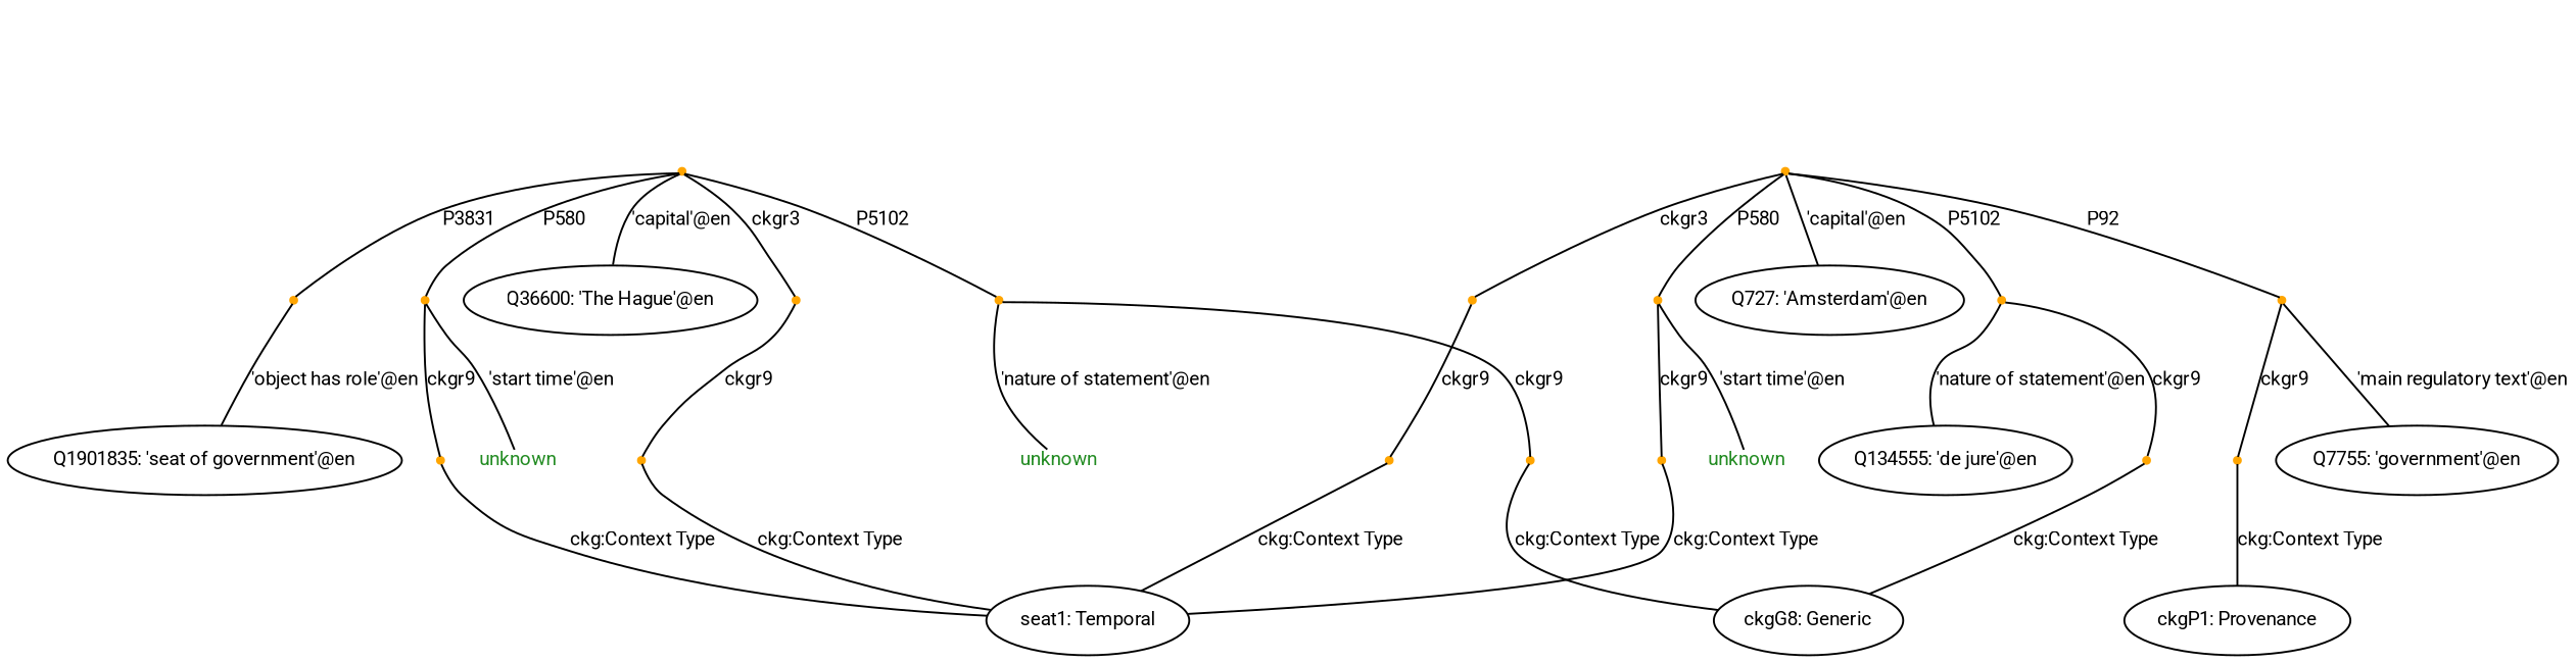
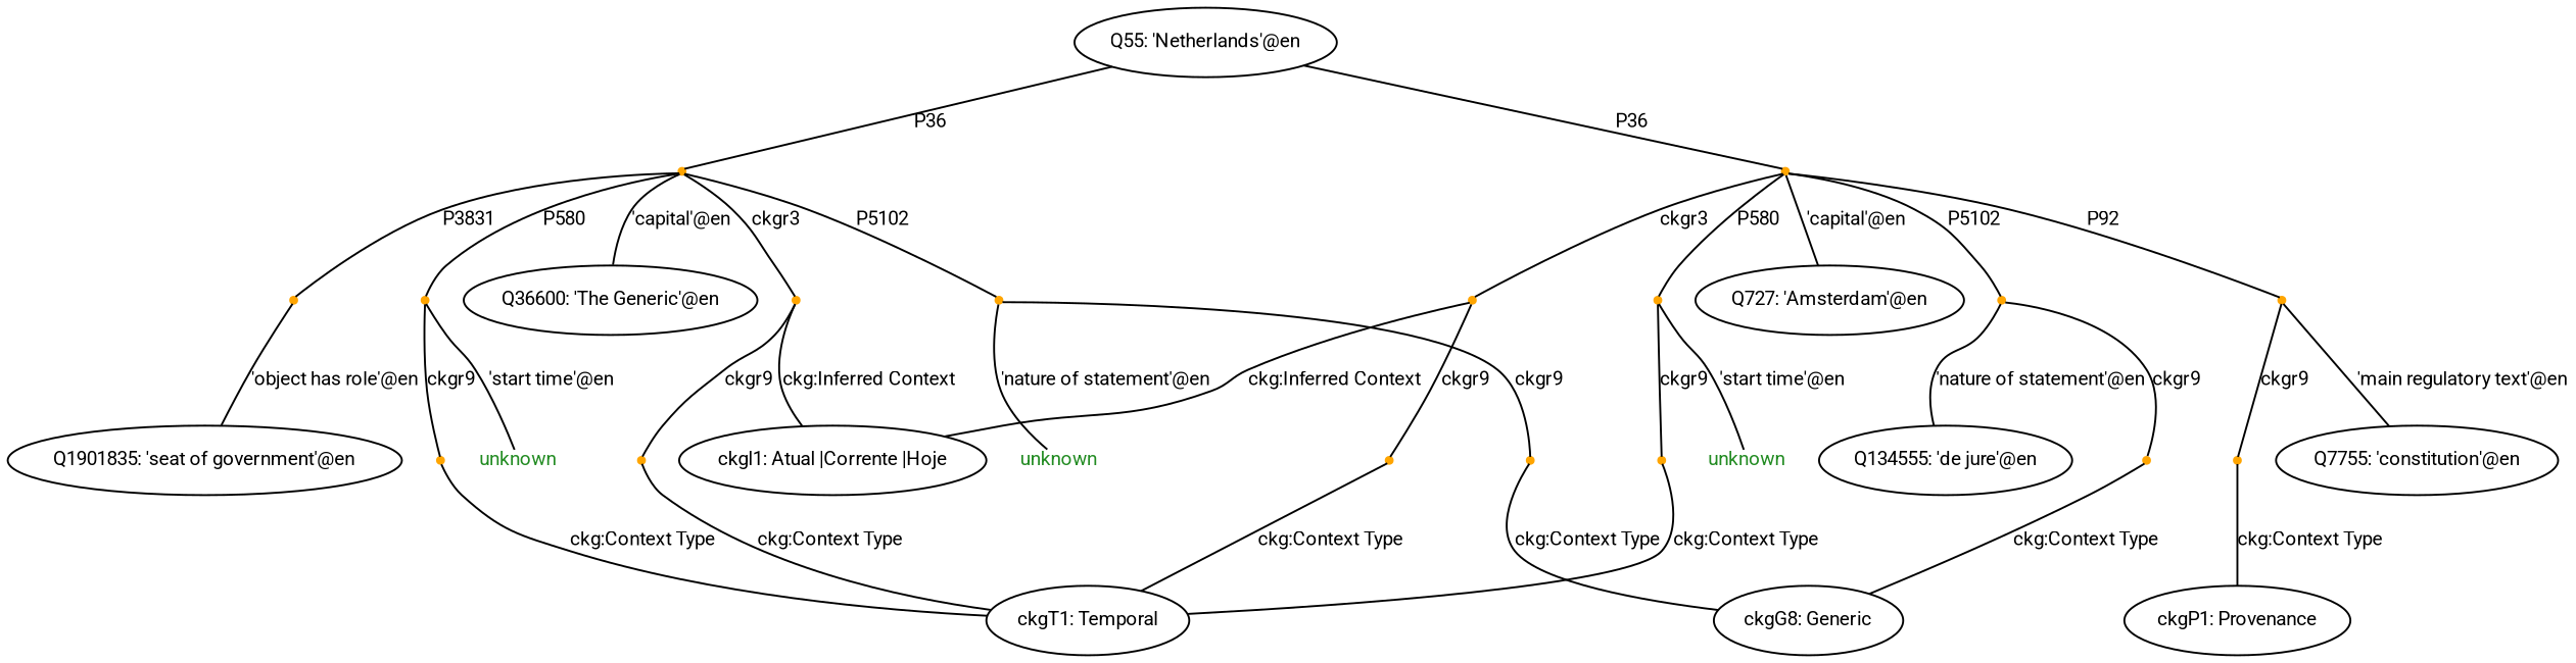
  strict graph {
    fontname=Roboto
    fontsize=20
    node [fontcolor=black fontname=Roboto fontsize=10 shape=point color=orange style=filled]
    edge [fontname=Roboto fontsize=10]
+   n1 [label="Q55: 'Netherlands'@en" shape=ellipse color="" style=""]
    "Q55-P36-Q36600-7c306f5e-0"
    "Q55-P36-Q727-ad66a50a-0"
-   n4 [label="Q36600: 'The Hague'@en" shape=ellipse color="" style=""]
+   n4 [label="Q36600: 'The Generic'@en" shape=ellipse color="" style=""]
    "Q55-P36-Q36600-7c306f5e-0-P3831-Q1901835-0"
    "Q55-P36-Q36600-7c306f5e-0-P5102" [fontcolor=forestgreen]
    "Q55-P36-Q36600-7c306f5e-0-P580" [fontcolor=forestgreen]
    "Q55-P36-Q36600-7c306f5e-0-ckgr3"
    n9 [label="Q727: 'Amsterdam'@en" shape=ellipse color="" style=""]
    "Q55-P36-Q727-ad66a50a-0-P5102-Q132555-0"
    "Q55-P36-Q727-ad66a50a-0-P580" [fontcolor=forestgreen]
    "Q55-P36-Q727-ad66a50a-0-0-P92-Q7755-0"
    "Q55-P36-Q727-ad66a50a-0-ckgr3"
    n14 [label="Q1901835: 'seat of government'@en" shape=ellipse color="" style=""]
    n15 [fontcolor=forestgreen label=unknown shape=plain color="" style=""]
    "Q55-P36-Q36600-7c306f5e-0-P5102-ckgG1"
    n17 [fontcolor=forestgreen label=unknown shape=plain color="" style=""]
    "Q55-P36-Q36600-7c306f5e-0-P580-ckgT1"
+   n19 [label="ckgl1: Atual |Corrente |Hoje" shape=ellipse color="" style=""]
    "Q55-P36-Q36600-7c306f5e-0-ckgr3-ckgT1"
    n21 [label="Q134555: 'de jure'@en" shape=ellipse color="" style=""]
    "Q55-P36-Q727-ad66a50a-0-P5102-Q132555-0-P5102"
    n23 [fontcolor=forestgreen label=unknown shape=plain color="" style=""]
    "Q55-P36-Q727-ad66a50a-0-P580-ckgT1"
-   n25 [label="Q7755: 'government'@en" shape=ellipse color="" style=""]
+   n25 [label="Q7755: 'constitution'@en" shape=ellipse color="" style=""]
    "Q55-P36-Q727-ad66a50a-0-0-P92-Q7755-0-P92"
    "Q55-P36-Q727-ad66a50a-0-ckgr3-ckgT1"
    n28 [label="ckgG8: Generic" shape=ellipse color="" style=""]
-   n29 [label="seat1: Temporal" shape=ellipse color="" style=""]
+   n29 [label="ckgT1: Temporal" shape=ellipse color="" style=""]
    n30 [label="ckgP1: Provenance" shape=ellipse color="" style=""]
+   n1 -- "Q55-P36-Q36600-7c306f5e-0" [label=P36]
+   n1 -- "Q55-P36-Q727-ad66a50a-0" [label=P36]
    "Q55-P36-Q36600-7c306f5e-0" -- n4 [label="'capital'@en"]
    "Q55-P36-Q36600-7c306f5e-0" -- "Q55-P36-Q36600-7c306f5e-0-P3831-Q1901835-0" [label=P3831]
    "Q55-P36-Q36600-7c306f5e-0" -- "Q55-P36-Q36600-7c306f5e-0-P5102" [label=P5102]
    "Q55-P36-Q36600-7c306f5e-0" -- "Q55-P36-Q36600-7c306f5e-0-P580" [label=P580]
    "Q55-P36-Q36600-7c306f5e-0" -- "Q55-P36-Q36600-7c306f5e-0-ckgr3" [label=ckgr3]
    "Q55-P36-Q727-ad66a50a-0" -- n9 [label="'capital'@en"]
    "Q55-P36-Q727-ad66a50a-0" -- "Q55-P36-Q727-ad66a50a-0-P5102-Q132555-0" [label=P5102]
    "Q55-P36-Q727-ad66a50a-0" -- "Q55-P36-Q727-ad66a50a-0-P580" [label=P580]
    "Q55-P36-Q727-ad66a50a-0" -- "Q55-P36-Q727-ad66a50a-0-0-P92-Q7755-0" [label=P92]
    "Q55-P36-Q727-ad66a50a-0" -- "Q55-P36-Q727-ad66a50a-0-ckgr3" [label=ckgr3]
    "Q55-P36-Q36600-7c306f5e-0-P3831-Q1901835-0" -- n14 [label="'object has role'@en"]
    "Q55-P36-Q36600-7c306f5e-0-P5102" -- n15 [label="'nature of statement'@en"]
    "Q55-P36-Q36600-7c306f5e-0-P5102" -- "Q55-P36-Q36600-7c306f5e-0-P5102-ckgG1" [label=ckgr9]
    "Q55-P36-Q36600-7c306f5e-0-P580" -- n17 [label="'start time'@en"]
    "Q55-P36-Q36600-7c306f5e-0-P580" -- "Q55-P36-Q36600-7c306f5e-0-P580-ckgT1" [label=ckgr9]
+   "Q55-P36-Q36600-7c306f5e-0-ckgr3" -- n19 [label="ckg:Inferred Context"]
    "Q55-P36-Q36600-7c306f5e-0-ckgr3" -- "Q55-P36-Q36600-7c306f5e-0-ckgr3-ckgT1" [label=ckgr9]
    "Q55-P36-Q727-ad66a50a-0-P5102-Q132555-0" -- n21 [label="'nature of statement'@en"]
    "Q55-P36-Q727-ad66a50a-0-P5102-Q132555-0" -- "Q55-P36-Q727-ad66a50a-0-P5102-Q132555-0-P5102" [label=ckgr9]
    "Q55-P36-Q727-ad66a50a-0-P580" -- n23 [label="'start time'@en"]
    "Q55-P36-Q727-ad66a50a-0-P580" -- "Q55-P36-Q727-ad66a50a-0-P580-ckgT1" [label=ckgr9]
    "Q55-P36-Q727-ad66a50a-0-0-P92-Q7755-0" -- n25 [label="'main regulatory text'@en"]
    "Q55-P36-Q727-ad66a50a-0-0-P92-Q7755-0" -- "Q55-P36-Q727-ad66a50a-0-0-P92-Q7755-0-P92" [label=ckgr9]
+   "Q55-P36-Q727-ad66a50a-0-ckgr3" -- n19 [label="ckg:Inferred Context"]
    "Q55-P36-Q727-ad66a50a-0-ckgr3" -- "Q55-P36-Q727-ad66a50a-0-ckgr3-ckgT1" [label=ckgr9]
    "Q55-P36-Q36600-7c306f5e-0-P5102-ckgG1" -- n28 [label="ckg:Context Type"]
    "Q55-P36-Q36600-7c306f5e-0-P580-ckgT1" -- n29 [label="ckg:Context Type"]
    "Q55-P36-Q36600-7c306f5e-0-ckgr3-ckgT1" -- n29 [label="ckg:Context Type"]
    "Q55-P36-Q727-ad66a50a-0-P5102-Q132555-0-P5102" -- n28 [label="ckg:Context Type"]
    "Q55-P36-Q727-ad66a50a-0-P580-ckgT1" -- n29 [label="ckg:Context Type"]
    "Q55-P36-Q727-ad66a50a-0-0-P92-Q7755-0-P92" -- n30 [label="ckg:Context Type"]
    "Q55-P36-Q727-ad66a50a-0-ckgr3-ckgT1" -- n29 [label="ckg:Context Type"]
  }
